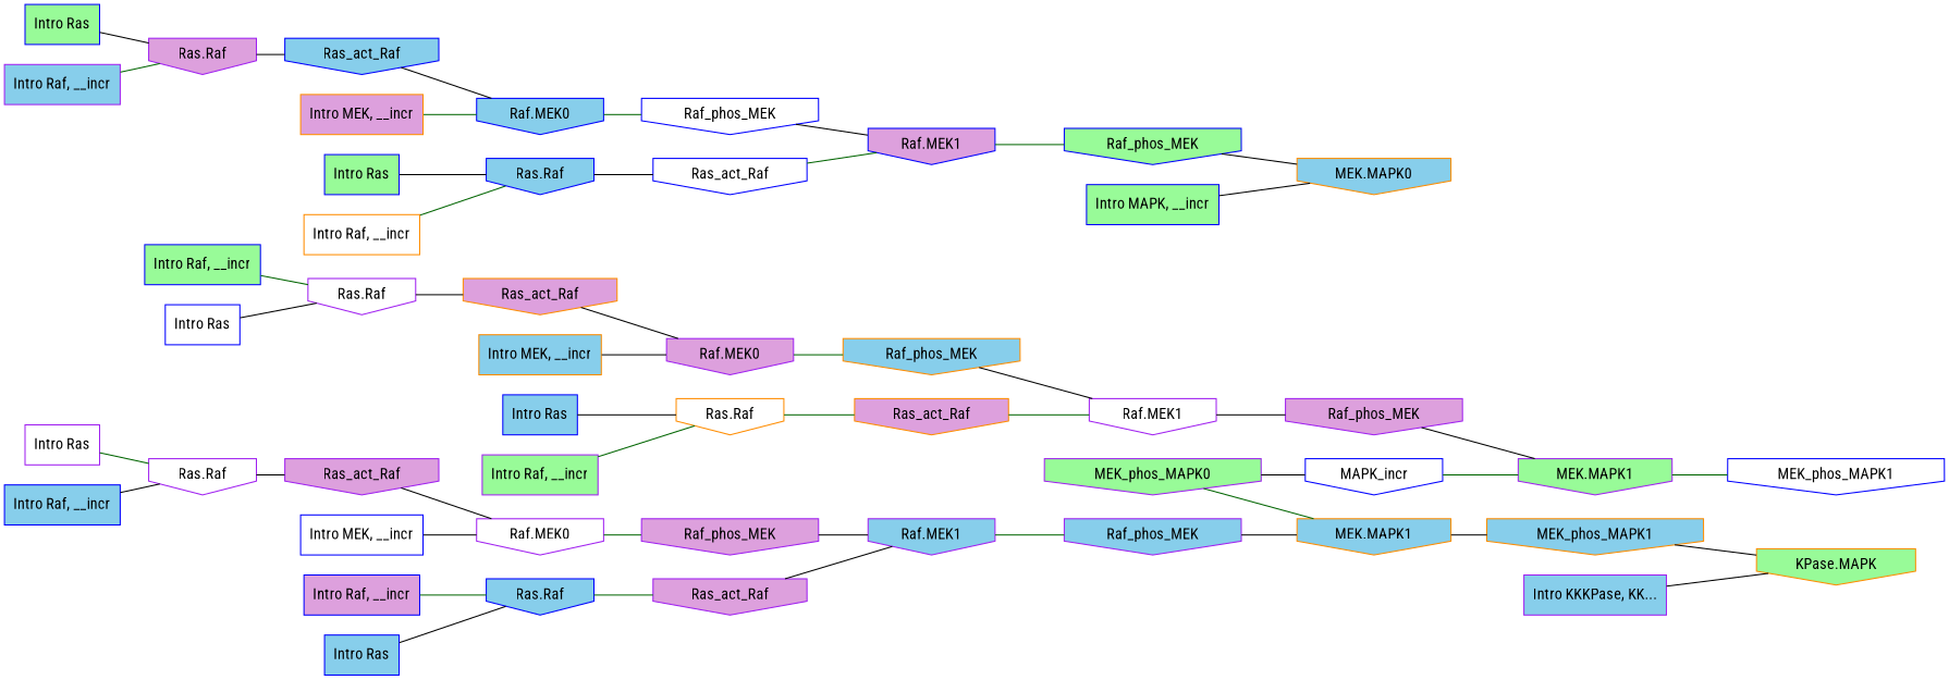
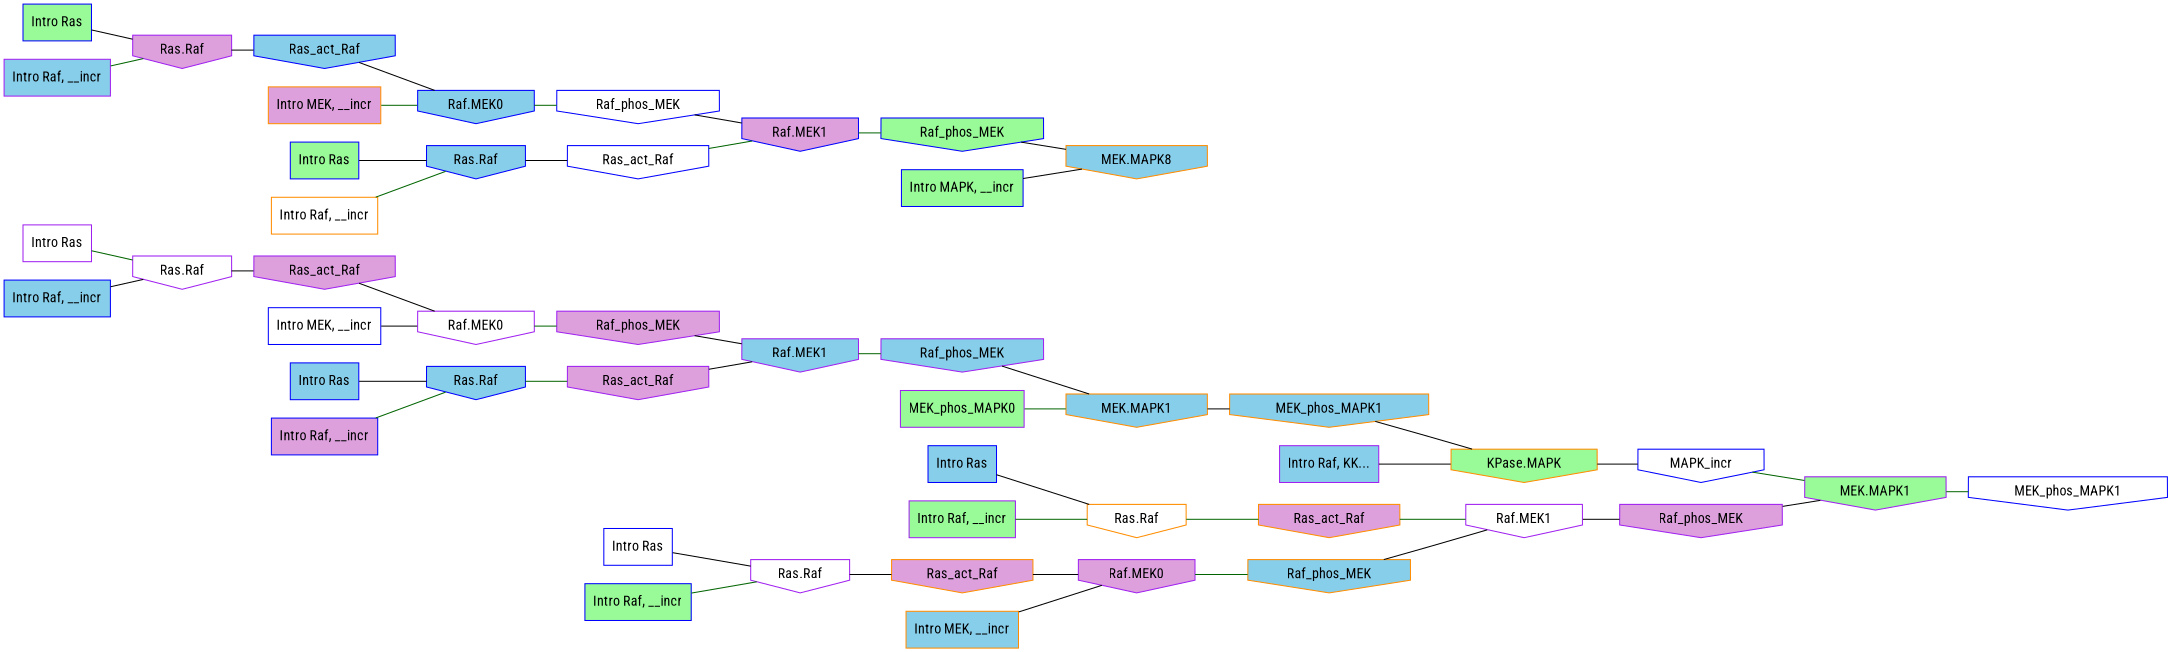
  digraph {
    fontname="Roboto Condensed"
    rankdir=LR
    ranksep=0.30
    node [color=blue fillcolor=skyblue fontname="Roboto Condensed" shape=invhouse style=filled]
    edge [color=black dir=none fontname="Roboto Condensed"]
    n1 [color=purple fillcolor=white label="Intro Ras" shape=rectangle]
    n2 [color=purple fillcolor=white label="Ras.Raf"]
    n3 [color=purple fillcolor=plum label=Ras_act_Raf]
    n4 [label="Intro Ras" shape=rectangle]
    n5 [label="Ras.Raf"]
    n6 [color=purple fillcolor=plum label=Ras_act_Raf]
    n7 [label="Intro Ras" shape=rectangle]
    n8 [color=darkorange fillcolor=white label="Ras.Raf"]
    n9 [color=darkorange fillcolor=plum label=Ras_act_Raf]
    n10 [fillcolor=palegreen label="Intro Ras" shape=rectangle]
    n11 [color=purple fillcolor=plum label="Ras.Raf"]
    n12 [label=Ras_act_Raf]
    n13 [fillcolor=white label="Intro Ras" shape=rectangle]
    n14 [color=purple fillcolor=white label="Ras.Raf"]
    n15 [color=darkorange fillcolor=plum label=Ras_act_Raf]
    n16 [fillcolor=palegreen label="Intro Ras" shape=rectangle]
    n17 [label="Ras.Raf"]
    n18 [fillcolor=white label=Ras_act_Raf]
    n19 [fillcolor=palegreen label="Intro Raf, __incr" shape=rectangle]
    n20 [fillcolor=plum label="Intro Raf, __incr" shape=rectangle]
    n21 [color=darkorange fillcolor=white label="Intro Raf, __incr" shape=rectangle]
    n22 [label="Intro Raf, __incr" shape=rectangle]
    n23 [color=purple label="Intro Raf, __incr" shape=rectangle]
    n24 [color=purple fillcolor=palegreen label="Intro Raf, __incr" shape=rectangle]
    n25 [color=darkorange fillcolor=plum label="Intro MEK, __incr" shape=rectangle]
    n26 [label="Raf.MEK0"]
    n27 [fillcolor=white label=Raf_phos_MEK]
    n28 [color=darkorange label="Intro MEK, __incr" shape=rectangle]
    n29 [color=purple fillcolor=plum label="Raf.MEK0"]
    n30 [color=darkorange label=Raf_phos_MEK]
    n31 [fillcolor=white label="Intro MEK, __incr" shape=rectangle]
    n32 [color=purple fillcolor=white label="Raf.MEK0"]
    n33 [color=purple fillcolor=plum label=Raf_phos_MEK]
    n34 [fillcolor=palegreen label="Intro MAPK, __incr" shape=rectangle]
-   n35 [color=darkorange label="MEK.MAPK0"]
-   n36 [color=purple label="Intro KKKPase, KK..." shape=rectangle]
+   n35 [color=darkorange label="MEK.MAPK8"]
+   n36 [color=purple label="Intro Raf, KK..." shape=rectangle]
    n37 [color=darkorange fillcolor=palegreen label="KPase.MAPK"]
    n38 [fillcolor=white label=MAPK_incr]
    n39 [color=purple label="Raf.MEK1"]
    n40 [fillcolor=plum label="Raf.MEK1"]
    n41 [color=purple label=Raf_phos_MEK]
    n42 [color=purple fillcolor=white label="Raf.MEK1"]
    n43 [fillcolor=palegreen label=Raf_phos_MEK]
    n44 [color=purple fillcolor=plum label=Raf_phos_MEK]
    n45 [color=purple fillcolor=palegreen label="MEK.MAPK1"]
    n46 [color=darkorange label="MEK.MAPK1"]
    n47 [fillcolor=white label=MEK_phos_MAPK1]
    n48 [color=darkorange label=MEK_phos_MAPK1]
-   n49 [color=purple fillcolor=palegreen label=MEK_phos_MAPK0]
+   n49 [color=purple fillcolor=palegreen label=MEK_phos_MAPK0 shape=box]
    n1 -> n2 [color=darkgreen]
    n2 -> n3
    n3 -> n32
    n4 -> n5
    n5 -> n6 [color=darkgreen]
    n6 -> n39
    n7 -> n8
    n8 -> n9 [color=darkgreen]
    n9 -> n42 [color=darkgreen]
    n10 -> n11
    n11 -> n12
    n12 -> n26
    n13 -> n14
    n14 -> n15
    n15 -> n29
    n16 -> n17
    n17 -> n18
    n18 -> n40 [color=darkgreen]
    n19 -> n14 [color=darkgreen]
    n20 -> n5 [color=darkgreen]
    n21 -> n17 [color=darkgreen]
    n22 -> n2
    n23 -> n11 [color=darkgreen]
    n24 -> n8 [color=darkgreen]
    n25 -> n26 [color=darkgreen]
    n26 -> n27 [color=darkgreen]
    n27 -> n40
    n28 -> n29
    n29 -> n30 [color=darkgreen]
    n30 -> n42
    n31 -> n32
    n32 -> n33 [color=darkgreen]
    n33 -> n39
    n34 -> n35
    n36 -> n37
-   n49 -> n38
+   n37 -> n38
    n38 -> n45 [color=darkgreen]
    n39 -> n41 [color=darkgreen]
    n40 -> n43 [color=darkgreen]
    n41 -> n46
    n42 -> n44
    n43 -> n35
    n44 -> n45
    n45 -> n47 [color=darkgreen]
    n46 -> n48
    n48 -> n37
    n49 -> n46 [color=darkgreen]
  }
